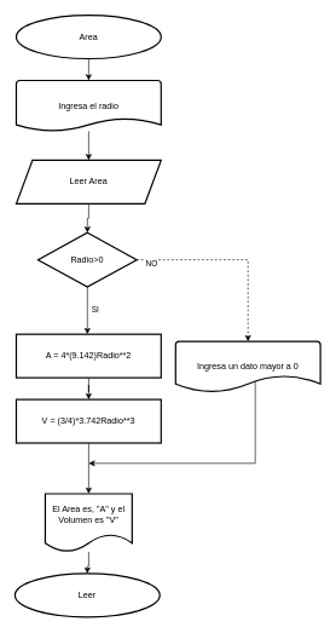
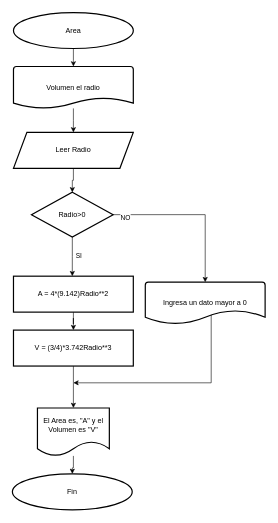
  <mxCell id="0" />
  <mxCell id="1" parent="0" />
  <mxCell id="2" value="" style="edgeStyle=orthogonalEdgeStyle;rounded=0;orthogonalLoop=1;jettySize=auto;html=1;" edge="1" parent="1" source="3"><mxGeometry relative="1" as="geometry"><mxPoint x="122" y="110" as="targetPoint" /></mxGeometry></mxCell>
  <mxCell id="3" value="Area" style="strokeWidth=2;html=1;shape=mxgraph.flowchart.start_1;whiteSpace=wrap;" vertex="1" parent="1"><mxGeometry x="22" y="20" width="200" height="60" as="geometry" /></mxCell>
  <mxCell id="4" value="" style="edgeStyle=orthogonalEdgeStyle;rounded=0;orthogonalLoop=1;jettySize=auto;html=1;" edge="1" parent="1" source="5"><mxGeometry relative="1" as="geometry"><mxPoint x="122" y="220" as="targetPoint" /></mxGeometry></mxCell>
- <mxCell id="5" value="Ingresa el radio" style="strokeWidth=2;html=1;shape=mxgraph.flowchart.document2;whiteSpace=wrap;size=0.25;" vertex="1" parent="1"><mxGeometry x="22" y="110" width="200" height="70" as="geometry" /></mxCell>
+ <mxCell id="5" value="Volumen el radio" style="strokeWidth=2;html=1;shape=mxgraph.flowchart.document2;whiteSpace=wrap;size=0.25;" vertex="1" parent="1"><mxGeometry x="22" y="110" width="200" height="70" as="geometry" /></mxCell>
  <mxCell id="6" value="" style="edgeStyle=orthogonalEdgeStyle;rounded=0;orthogonalLoop=1;jettySize=auto;html=1;" edge="1" parent="1" source="7" target="15"><mxGeometry relative="1" as="geometry" /></mxCell>
- <mxCell id="7" value="Leer Area" style="shape=parallelogram;html=1;strokeWidth=2;perimeter=parallelogramPerimeter;whiteSpace=wrap;rounded=1;arcSize=0;size=0.112;" vertex="1" parent="1"><mxGeometry x="22" y="220" width="200" height="60" as="geometry" /></mxCell>
+ <mxCell id="7" value="Leer Radio" style="shape=parallelogram;html=1;strokeWidth=2;perimeter=parallelogramPerimeter;whiteSpace=wrap;rounded=1;arcSize=0;size=0.112;" vertex="1" parent="1"><mxGeometry x="22" y="220" width="200" height="60" as="geometry" /></mxCell>
  <mxCell id="8" value="" style="edgeStyle=orthogonalEdgeStyle;rounded=0;orthogonalLoop=1;jettySize=auto;html=1;" edge="1" parent="1" source="9" target="11"><mxGeometry relative="1" as="geometry" /></mxCell>
  <mxCell id="9" value="A = 4*(9.142)Radio**2" style="rounded=1;whiteSpace=wrap;html=1;absoluteArcSize=1;arcSize=0;strokeWidth=2;" vertex="1" parent="1"><mxGeometry x="22" y="460" width="200" height="60" as="geometry" /></mxCell>
  <mxCell id="10" value="" style="edgeStyle=orthogonalEdgeStyle;rounded=0;orthogonalLoop=1;jettySize=auto;html=1;" edge="1" parent="1" source="11" target="17"><mxGeometry relative="1" as="geometry" /></mxCell>
  <mxCell id="11" value="V = (3/4)*3.742Radio**3" style="rounded=1;whiteSpace=wrap;html=1;absoluteArcSize=1;arcSize=0;strokeWidth=2;" vertex="1" parent="1"><mxGeometry x="22" y="550" width="200" height="60" as="geometry" /></mxCell>
  <mxCell id="12" value="" style="edgeStyle=orthogonalEdgeStyle;rounded=0;orthogonalLoop=1;jettySize=auto;html=1;" edge="1" parent="1" source="15"><mxGeometry relative="1" as="geometry"><mxPoint x="120.182" y="460" as="targetPoint" /></mxGeometry></mxCell>
  <mxCell id="13" value="SI" style="edgeLabel;html=1;align=center;verticalAlign=middle;resizable=0;points=[];" vertex="1" connectable="0" parent="12"><mxGeometry x="-0.569" y="-2" relative="1" as="geometry"><mxPoint x="12" y="17" as="offset" /></mxGeometry></mxCell>
  <mxCell id="14" style="edgeStyle=orthogonalEdgeStyle;rounded=0;orthogonalLoop=1;jettySize=auto;html=1;exitX=1;exitY=0.5;exitDx=0;exitDy=0;exitPerimeter=0;" edge="1" parent="1" source="15"><mxGeometry relative="1" as="geometry"><mxPoint x="188.364" y="357.333" as="targetPoint" /></mxGeometry></mxCell>
  <mxCell id="15" value="Radio&amp;gt;0" style="strokeWidth=2;html=1;shape=mxgraph.flowchart.decision;whiteSpace=wrap;" vertex="1" parent="1"><mxGeometry x="52" y="320" width="136.364" height="74.667" as="geometry" /></mxCell>
  <mxCell id="16" value="" style="edgeStyle=orthogonalEdgeStyle;rounded=0;orthogonalLoop=1;jettySize=auto;html=1;" edge="1" parent="1" source="17" target="18"><mxGeometry relative="1" as="geometry" /></mxCell>
  <mxCell id="17" value="El Area es, &quot;A&quot; y el Volumen es &quot;V&quot;" style="shape=document;whiteSpace=wrap;html=1;boundedLbl=1;rounded=1;arcSize=0;strokeWidth=2;" vertex="1" parent="1"><mxGeometry x="62" y="680" width="120" height="80" as="geometry" /></mxCell>
- <mxCell id="18" value="Leer" style="strokeWidth=2;html=1;shape=mxgraph.flowchart.start_1;whiteSpace=wrap;" vertex="1" parent="1"><mxGeometry x="20.18" y="790" width="200" height="60" as="geometry" /></mxCell>
- <mxCell id="19" value="" style="edgeStyle=orthogonalEdgeStyle;rounded=0;orthogonalLoop=1;jettySize=auto;html=1;exitX=1;exitY=0.5;exitDx=0;exitDy=0;exitPerimeter=0;dashed=1;" edge="1" parent="1" source="15" target="22"><mxGeometry relative="1" as="geometry"><mxPoint x="188" y="357" as="sourcePoint" /><mxPoint x="120" y="640" as="targetPoint" /><Array as="points" /></mxGeometry></mxCell>
+ <mxCell id="18" value="Fin" style="strokeWidth=2;html=1;shape=mxgraph.flowchart.start_1;whiteSpace=wrap;" vertex="1" parent="1"><mxGeometry x="20.18" y="790" width="200" height="60" as="geometry" /></mxCell>
+ <mxCell id="19" value="" style="edgeStyle=orthogonalEdgeStyle;rounded=0;orthogonalLoop=1;jettySize=auto;html=1;exitX=1;exitY=0.5;exitDx=0;exitDy=0;exitPerimeter=0;" edge="1" parent="1" source="15" target="22"><mxGeometry relative="1" as="geometry"><mxPoint x="188" y="357" as="sourcePoint" /><mxPoint x="120" y="640" as="targetPoint" /><Array as="points" /></mxGeometry></mxCell>
  <mxCell id="20" value="NO" style="edgeLabel;html=1;align=center;verticalAlign=middle;resizable=0;points=[];" vertex="1" connectable="0" parent="19"><mxGeometry x="-0.853" y="-4" relative="1" as="geometry"><mxPoint as="offset" /></mxGeometry></mxCell>
  <mxCell id="21" value="" style="edgeStyle=orthogonalEdgeStyle;rounded=0;orthogonalLoop=1;jettySize=auto;html=1;exitX=0.601;exitY=0.737;exitDx=0;exitDy=0;exitPerimeter=0;" edge="1" parent="1" source="22"><mxGeometry relative="1" as="geometry"><mxPoint x="382" y="522.25" as="sourcePoint" /><mxPoint x="122" y="638" as="targetPoint" /><Array as="points"><mxPoint x="352" y="522" /><mxPoint x="352" y="638" /></Array></mxGeometry></mxCell>
  <mxCell id="22" value="Ingresa un dato mayor a 0" style="strokeWidth=2;html=1;shape=mxgraph.flowchart.document2;whiteSpace=wrap;size=0.329;" vertex="1" parent="1"><mxGeometry x="242" y="470" width="200" height="70" as="geometry" /></mxCell>
